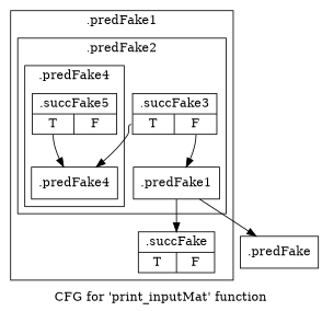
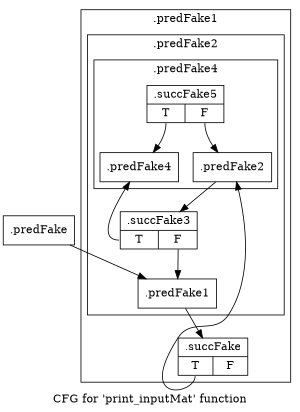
  digraph {
    label="CFG for 'print_inputMat' function"
    node [filename="../../../../../Sources/conv/tb_conv.cpp" linenumber=49 shape=record]
    edge [execusionnum=0 filename="../../../../../Sources/conv/tb_conv.cpp"]
    n1 [label="{.predFake4}"]
    n2 [label="{.succFake5|{<s0>T|<s1>F}}"]
+   n3 [label="{.predFake2}" linenumber=48]
    n4 [label="{.predFake1}" linenumber=47]
    n5 [label="{.succFake3|{<s0>T|<s1>F}}" linenumber=48]
    n6 [label="{.succFake|{<s0>T|<s1>F}}" linenumber=47]
    n7 [label="{.predFake}" filename="" linenumber=""]
    subgraph cluster_1 {
      invocationtime=0
      label=".predFake1"
      tripcount=0
      n6
      subgraph cluster_2 {
        invocationtime=-1
        label=".predFake2"
        tripcount=0
        n4
        n5
        subgraph cluster_3 {
          invocationtime=-1
          label=".predFake4"
          tripcount=0
          n1
          n2
+         n3
        }
      }
    }
    n2 -> n1 [tailport=s0]
+   n2 -> n3 [tailport=s1]
+   n3 -> n5
    n4 -> n6
    n5 -> n1 [tailport=s0]
    n5 -> n4 [tailport=s1]
-   n4 -> n7
+   n6 -> n3 [tailport=s0]
+   n7 -> n4
  }
